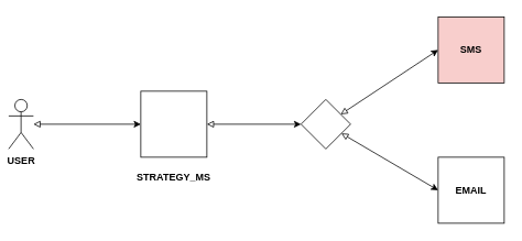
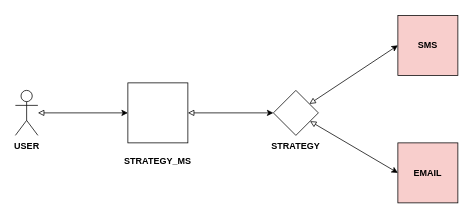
  <mxCell id="0" />
  <mxCell id="1" parent="0" />
  <mxCell id="2" style="edgeStyle=none;html=1;entryX=0;entryY=0.5;entryDx=0;entryDy=0;startArrow=block;startFill=0;" edge="1" parent="1" source="3" target="9"><mxGeometry relative="1" as="geometry" /></mxCell>
  <mxCell id="3" value="" style="whiteSpace=wrap;html=1;aspect=fixed;" vertex="1" parent="1"><mxGeometry x="170" y="110" width="80" height="80" as="geometry" /></mxCell>
  <mxCell id="4" style="edgeStyle=none;html=1;entryX=0;entryY=0.5;entryDx=0;entryDy=0;startArrow=block;startFill=0;" edge="1" parent="1" source="5" target="3"><mxGeometry relative="1" as="geometry" /></mxCell>
- <mxCell id="5" value="&lt;b&gt;USER&lt;/b&gt;" style="shape=umlActor;verticalLabelPosition=bottom;verticalAlign=top;html=1;outlineConnect=0;" vertex="1" parent="1"><mxGeometry x="10" y="120" width="30" height="60" as="geometry" /></mxCell>
+ <mxCell id="5" value="&lt;b&gt;USER&lt;/b&gt;" style="shape=umlActor;verticalLabelPosition=bottom;verticalAlign=top;html=1;outlineConnect=0;" vertex="1" parent="1"><mxGeometry x="20" y="120" width="30" height="60" as="geometry" /></mxCell>
  <mxCell id="6" value="&lt;b&gt;STRATEGY_MS&lt;/b&gt;" style="text;html=1;strokeColor=none;fillColor=none;align=center;verticalAlign=middle;whiteSpace=wrap;rounded=0;" vertex="1" parent="1"><mxGeometry x="180" y="200" width="60" height="30" as="geometry" /></mxCell>
  <mxCell id="7" style="edgeStyle=none;html=1;entryX=0;entryY=0.5;entryDx=0;entryDy=0;startArrow=block;startFill=0;" edge="1" parent="1" source="9" target="11"><mxGeometry relative="1" as="geometry" /></mxCell>
  <mxCell id="8" style="edgeStyle=none;html=1;entryX=0;entryY=0.5;entryDx=0;entryDy=0;startArrow=block;startFill=0;" edge="1" parent="1" source="9" target="12"><mxGeometry relative="1" as="geometry" /></mxCell>
  <mxCell id="9" value="" style="rhombus;whiteSpace=wrap;html=1;" vertex="1" parent="1"><mxGeometry x="364" y="120" width="60" height="60" as="geometry" /></mxCell>
+ <mxCell id="10" value="STRATEGY" style="text;html=1;strokeColor=none;fillColor=none;align=center;verticalAlign=middle;whiteSpace=wrap;rounded=0;fontStyle=1" vertex="1" parent="1"><mxGeometry x="359" y="180" width="70" height="30" as="geometry" /></mxCell>
  <mxCell id="11" value="&lt;b&gt;SMS&lt;/b&gt;" style="whiteSpace=wrap;html=1;aspect=fixed;fillColor=#f8cecc;" vertex="1" parent="1"><mxGeometry x="530" y="20" width="80" height="80" as="geometry" /></mxCell>
- <mxCell id="12" value="&lt;b&gt;EMAIL&lt;/b&gt;" style="whiteSpace=wrap;html=1;aspect=fixed;" vertex="1" parent="1"><mxGeometry x="530" y="190" width="80" height="80" as="geometry" /></mxCell>
+ <mxCell id="12" value="&lt;b&gt;EMAIL&lt;/b&gt;" style="whiteSpace=wrap;html=1;aspect=fixed;fillColor=#f8cecc;" vertex="1" parent="1"><mxGeometry x="530" y="190" width="80" height="80" as="geometry" /></mxCell>
